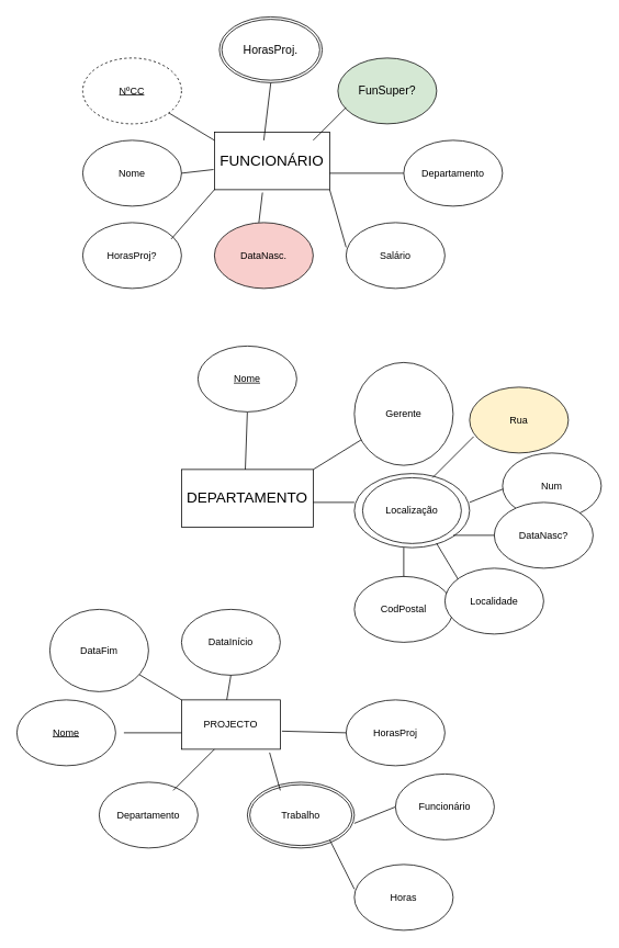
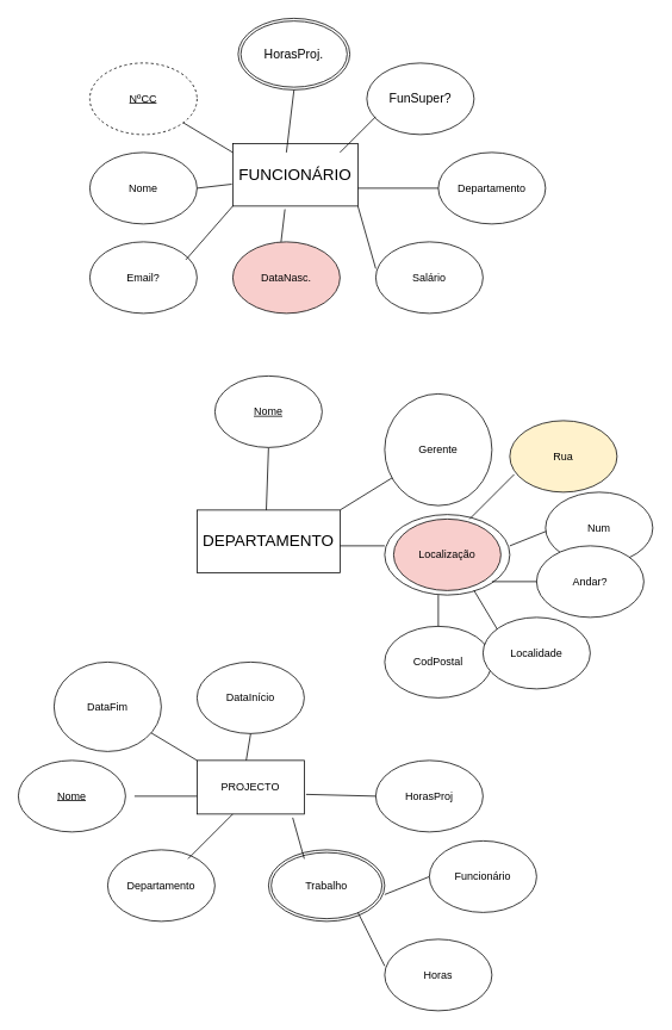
  <mxCell id="0" />
  <mxCell id="1" parent="0" />
  <mxCell id="2" value="" style="ellipse;whiteSpace=wrap;html=1;" vertex="1" parent="1"><mxGeometry x="430" y="575" width="140" height="90" as="geometry" /></mxCell>
  <mxCell id="3" value="&lt;font style=&quot;font-size: 18px;&quot;&gt;FUNCIONÁRIO&lt;/font&gt;" style="rounded=0;whiteSpace=wrap;html=1;" vertex="1" parent="1"><mxGeometry x="260" y="160" width="140" height="70" as="geometry" /></mxCell>
  <mxCell id="4" value="&lt;u&gt;NºCC&lt;/u&gt;" style="ellipse;whiteSpace=wrap;html=1;dashed=1;" vertex="1" parent="1"><mxGeometry x="100" y="70" width="120" height="80" as="geometry" /></mxCell>
  <mxCell id="5" value="Nome" style="ellipse;whiteSpace=wrap;html=1;" vertex="1" parent="1"><mxGeometry x="100" y="170" width="120" height="80" as="geometry" /></mxCell>
- <mxCell id="6" value="HorasProj?" style="ellipse;whiteSpace=wrap;html=1;" vertex="1" parent="1"><mxGeometry x="100" y="270" width="120" height="80" as="geometry" /></mxCell>
+ <mxCell id="6" value="Email?" style="ellipse;whiteSpace=wrap;html=1;" vertex="1" parent="1"><mxGeometry x="100" y="270" width="120" height="80" as="geometry" /></mxCell>
  <mxCell id="7" value="DataNasc." style="ellipse;whiteSpace=wrap;html=1;fillColor=#f8cecc;" vertex="1" parent="1"><mxGeometry x="260" y="270" width="120" height="80" as="geometry" /></mxCell>
  <mxCell id="8" value="Salário" style="ellipse;whiteSpace=wrap;html=1;" vertex="1" parent="1"><mxGeometry x="420" y="270" width="120" height="80" as="geometry" /></mxCell>
  <mxCell id="9" value="&lt;font style=&quot;font-size: 14px;&quot;&gt;HorasP&lt;span style=&quot;background-color: transparent; color: light-dark(rgb(0, 0, 0), rgb(255, 255, 255));&quot;&gt;roj.&lt;/span&gt;&lt;/font&gt;" style="ellipse;shape=doubleEllipse;margin=3;whiteSpace=wrap;html=1;align=center;" vertex="1" parent="1"><mxGeometry x="266" y="20" width="125" height="80" as="geometry" /></mxCell>
- <mxCell id="10" value="&lt;font style=&quot;font-size: 14px;&quot;&gt;FunSuper?&lt;/font&gt;" style="ellipse;whiteSpace=wrap;html=1;fillColor=#d5e8d4;" vertex="1" parent="1"><mxGeometry x="410" y="70" width="120" height="80" as="geometry" /></mxCell>
+ <mxCell id="10" value="&lt;font style=&quot;font-size: 14px;&quot;&gt;FunSuper?&lt;/font&gt;" style="ellipse;whiteSpace=wrap;html=1;" vertex="1" parent="1"><mxGeometry x="410" y="70" width="120" height="80" as="geometry" /></mxCell>
  <mxCell id="11" value="" style="endArrow=none;html=1;rounded=0;" edge="1" parent="1" target="4"><mxGeometry width="50" height="50" relative="1" as="geometry"><mxPoint x="260" y="170" as="sourcePoint" /><mxPoint x="310" y="120" as="targetPoint" /></mxGeometry></mxCell>
  <mxCell id="12" value="" style="endArrow=none;html=1;rounded=0;entryX=0.5;entryY=1;entryDx=0;entryDy=0;" edge="1" parent="1" target="9"><mxGeometry width="50" height="50" relative="1" as="geometry"><mxPoint x="320" y="170" as="sourcePoint" /><mxPoint x="370" y="120" as="targetPoint" /></mxGeometry></mxCell>
  <mxCell id="13" value="" style="endArrow=none;html=1;rounded=0;" edge="1" parent="1"><mxGeometry width="50" height="50" relative="1" as="geometry"><mxPoint x="380" y="170" as="sourcePoint" /><mxPoint x="420" y="130" as="targetPoint" /></mxGeometry></mxCell>
  <mxCell id="14" value="" style="endArrow=none;html=1;rounded=0;entryX=1;entryY=1;entryDx=0;entryDy=0;" edge="1" parent="1" target="3"><mxGeometry width="50" height="50" relative="1" as="geometry"><mxPoint x="420" y="300" as="sourcePoint" /><mxPoint x="470" y="250" as="targetPoint" /></mxGeometry></mxCell>
  <mxCell id="15" value="" style="endArrow=none;html=1;rounded=0;entryX=0.417;entryY=1.05;entryDx=0;entryDy=0;entryPerimeter=0;" edge="1" parent="1" target="3"><mxGeometry width="50" height="50" relative="1" as="geometry"><mxPoint x="314" y="270" as="sourcePoint" /><mxPoint x="364" y="220" as="targetPoint" /></mxGeometry></mxCell>
  <mxCell id="16" value="" style="endArrow=none;html=1;rounded=0;entryX=0;entryY=1;entryDx=0;entryDy=0;" edge="1" parent="1" target="3"><mxGeometry width="50" height="50" relative="1" as="geometry"><mxPoint x="207.5" y="290" as="sourcePoint" /><mxPoint x="257.5" y="240" as="targetPoint" /></mxGeometry></mxCell>
  <mxCell id="17" value="" style="endArrow=none;html=1;rounded=0;entryX=-0.008;entryY=0.65;entryDx=0;entryDy=0;entryPerimeter=0;" edge="1" parent="1" target="3"><mxGeometry width="50" height="50" relative="1" as="geometry"><mxPoint x="220" y="210" as="sourcePoint" /><mxPoint x="270" y="160" as="targetPoint" /></mxGeometry></mxCell>
  <mxCell id="18" value="&lt;font style=&quot;font-size: 18px;&quot;&gt;DEPARTAMENTO&lt;/font&gt;" style="rounded=0;whiteSpace=wrap;html=1;" vertex="1" parent="1"><mxGeometry x="220" y="570" width="160" height="70" as="geometry" /></mxCell>
  <mxCell id="19" value="" style="endArrow=none;html=1;rounded=0;" edge="1" parent="1"><mxGeometry width="50" height="50" relative="1" as="geometry"><mxPoint x="400" y="210" as="sourcePoint" /><mxPoint x="490" y="210" as="targetPoint" /></mxGeometry></mxCell>
  <mxCell id="20" value="Departamento" style="ellipse;whiteSpace=wrap;html=1;" vertex="1" parent="1"><mxGeometry x="490" y="170" width="120" height="80" as="geometry" /></mxCell>
  <mxCell id="21" value="" style="endArrow=none;html=1;rounded=0;" edge="1" parent="1"><mxGeometry width="50" height="50" relative="1" as="geometry"><mxPoint x="297.5" y="570" as="sourcePoint" /><mxPoint x="300" y="500" as="targetPoint" /></mxGeometry></mxCell>
  <mxCell id="22" value="&lt;u&gt;Nome&lt;/u&gt;" style="ellipse;whiteSpace=wrap;html=1;" vertex="1" parent="1"><mxGeometry x="240" y="420" width="120" height="80" as="geometry" /></mxCell>
  <mxCell id="23" value="Gerente" style="ellipse;whiteSpace=wrap;html=1;" vertex="1" parent="1"><mxGeometry x="430" y="440" width="120" height="125" as="geometry" /></mxCell>
- <mxCell id="24" value="Localização" style="ellipse;whiteSpace=wrap;html=1;" vertex="1" parent="1"><mxGeometry x="440" y="580" width="120" height="80" as="geometry" /></mxCell>
+ <mxCell id="24" value="Localização" style="ellipse;whiteSpace=wrap;html=1;fillColor=#f8cecc;" vertex="1" parent="1"><mxGeometry x="440" y="580" width="120" height="80" as="geometry" /></mxCell>
  <mxCell id="25" value="" style="endArrow=none;html=1;rounded=0;" edge="1" parent="1" target="23"><mxGeometry width="50" height="50" relative="1" as="geometry"><mxPoint x="380" y="570" as="sourcePoint" /><mxPoint x="430" y="520" as="targetPoint" /></mxGeometry></mxCell>
  <mxCell id="26" value="" style="endArrow=none;html=1;rounded=0;" edge="1" parent="1"><mxGeometry width="50" height="50" relative="1" as="geometry"><mxPoint x="380" y="610" as="sourcePoint" /><mxPoint x="430" y="610" as="targetPoint" /></mxGeometry></mxCell>
  <mxCell id="27" value="" style="endArrow=none;html=1;rounded=0;" edge="1" parent="1"><mxGeometry width="50" height="50" relative="1" as="geometry"><mxPoint x="550" y="650" as="sourcePoint" /><mxPoint x="610" y="650" as="targetPoint" /></mxGeometry></mxCell>
  <mxCell id="28" value="" style="endArrow=none;html=1;rounded=0;" edge="1" parent="1"><mxGeometry width="50" height="50" relative="1" as="geometry"><mxPoint x="570" y="610" as="sourcePoint" /><mxPoint x="620" y="590" as="targetPoint" /></mxGeometry></mxCell>
  <mxCell id="29" value="" style="endArrow=none;html=1;rounded=0;" edge="1" parent="1"><mxGeometry width="50" height="50" relative="1" as="geometry"><mxPoint x="525" y="580" as="sourcePoint" /><mxPoint x="575" y="530" as="targetPoint" /></mxGeometry></mxCell>
  <mxCell id="30" value="Rua" style="ellipse;whiteSpace=wrap;html=1;fillColor=#fff2cc;" vertex="1" parent="1"><mxGeometry x="570" y="470" width="120" height="80" as="geometry" /></mxCell>
  <mxCell id="31" value="Num" style="ellipse;whiteSpace=wrap;html=1;" vertex="1" parent="1"><mxGeometry x="610" y="550" width="120" height="80" as="geometry" /></mxCell>
- <mxCell id="32" value="DataNasc?" style="ellipse;whiteSpace=wrap;html=1;" vertex="1" parent="1"><mxGeometry x="600" y="610" width="120" height="80" as="geometry" /></mxCell>
+ <mxCell id="32" value="Andar?" style="ellipse;whiteSpace=wrap;html=1;" vertex="1" parent="1"><mxGeometry x="600" y="610" width="120" height="80" as="geometry" /></mxCell>
  <mxCell id="33" value="" style="endArrow=none;html=1;rounded=0;" edge="1" parent="1"><mxGeometry width="50" height="50" relative="1" as="geometry"><mxPoint x="490" y="665" as="sourcePoint" /><mxPoint x="490" y="710" as="targetPoint" /></mxGeometry></mxCell>
  <mxCell id="34" value="" style="endArrow=none;html=1;rounded=0;" edge="1" parent="1"><mxGeometry width="50" height="50" relative="1" as="geometry"><mxPoint x="560" y="710" as="sourcePoint" /><mxPoint x="530" y="660" as="targetPoint" /></mxGeometry></mxCell>
  <mxCell id="35" value="CodPostal" style="ellipse;whiteSpace=wrap;html=1;" vertex="1" parent="1"><mxGeometry x="430" y="700" width="120" height="80" as="geometry" /></mxCell>
  <mxCell id="36" value="Localidade" style="ellipse;whiteSpace=wrap;html=1;" vertex="1" parent="1"><mxGeometry x="540" y="690" width="120" height="80" as="geometry" /></mxCell>
  <mxCell id="37" value="PROJECTO" style="rounded=0;whiteSpace=wrap;html=1;" vertex="1" parent="1"><mxGeometry x="220" y="850" width="120" height="60" as="geometry" /></mxCell>
  <mxCell id="38" value="&lt;u&gt;Nome&lt;/u&gt;" style="ellipse;whiteSpace=wrap;html=1;" vertex="1" parent="1"><mxGeometry x="20" y="850" width="120" height="80" as="geometry" /></mxCell>
  <mxCell id="39" value="DataInício" style="ellipse;whiteSpace=wrap;html=1;" vertex="1" parent="1"><mxGeometry x="220" y="740" width="120" height="80" as="geometry" /></mxCell>
  <mxCell id="40" value="Departamento" style="ellipse;whiteSpace=wrap;html=1;" vertex="1" parent="1"><mxGeometry x="120" y="950" width="120" height="80" as="geometry" /></mxCell>
  <mxCell id="41" value="DataFim" style="ellipse;whiteSpace=wrap;html=1;" vertex="1" parent="1"><mxGeometry x="60" y="740" width="120" height="100" as="geometry" /></mxCell>
  <mxCell id="42" value="HorasProj" style="ellipse;whiteSpace=wrap;html=1;" vertex="1" parent="1"><mxGeometry x="420" y="850" width="120" height="80" as="geometry" /></mxCell>
  <mxCell id="43" value="Trabalho" style="ellipse;shape=doubleEllipse;margin=3;whiteSpace=wrap;html=1;align=center;" vertex="1" parent="1"><mxGeometry x="300" y="950" width="130" height="80" as="geometry" /></mxCell>
  <mxCell id="44" value="" style="endArrow=none;html=1;rounded=0;entryX=0.5;entryY=1;entryDx=0;entryDy=0;" edge="1" parent="1" target="39"><mxGeometry width="50" height="50" relative="1" as="geometry"><mxPoint x="275" y="850" as="sourcePoint" /><mxPoint x="325" y="800" as="targetPoint" /></mxGeometry></mxCell>
  <mxCell id="45" value="" style="endArrow=none;html=1;rounded=0;" edge="1" parent="1" target="41"><mxGeometry width="50" height="50" relative="1" as="geometry"><mxPoint x="220" y="850" as="sourcePoint" /><mxPoint x="270" y="800" as="targetPoint" /></mxGeometry></mxCell>
  <mxCell id="46" value="" style="endArrow=none;html=1;rounded=0;" edge="1" parent="1"><mxGeometry width="50" height="50" relative="1" as="geometry"><mxPoint x="220" y="890" as="sourcePoint" /><mxPoint x="150" y="890" as="targetPoint" /></mxGeometry></mxCell>
  <mxCell id="47" value="" style="endArrow=none;html=1;rounded=0;" edge="1" parent="1"><mxGeometry width="50" height="50" relative="1" as="geometry"><mxPoint x="210" y="960" as="sourcePoint" /><mxPoint x="260" y="910" as="targetPoint" /></mxGeometry></mxCell>
  <mxCell id="48" value="" style="endArrow=none;html=1;rounded=0;entryX=0.892;entryY=1.067;entryDx=0;entryDy=0;entryPerimeter=0;" edge="1" parent="1" target="37"><mxGeometry width="50" height="50" relative="1" as="geometry"><mxPoint x="340" y="960" as="sourcePoint" /><mxPoint x="390" y="910" as="targetPoint" /></mxGeometry></mxCell>
  <mxCell id="49" value="" style="endArrow=none;html=1;rounded=0;entryX=1.017;entryY=0.633;entryDx=0;entryDy=0;entryPerimeter=0;" edge="1" parent="1" target="37"><mxGeometry width="50" height="50" relative="1" as="geometry"><mxPoint x="420" y="890" as="sourcePoint" /><mxPoint x="470" y="840" as="targetPoint" /></mxGeometry></mxCell>
  <mxCell id="50" value="" style="endArrow=none;html=1;rounded=0;" edge="1" parent="1"><mxGeometry width="50" height="50" relative="1" as="geometry"><mxPoint x="430" y="1080" as="sourcePoint" /><mxPoint x="400" y="1020" as="targetPoint" /></mxGeometry></mxCell>
  <mxCell id="51" value="" style="endArrow=none;html=1;rounded=0;" edge="1" parent="1"><mxGeometry width="50" height="50" relative="1" as="geometry"><mxPoint x="430" y="1000" as="sourcePoint" /><mxPoint x="480" y="980" as="targetPoint" /></mxGeometry></mxCell>
  <mxCell id="52" value="Horas" style="ellipse;whiteSpace=wrap;html=1;" vertex="1" parent="1"><mxGeometry x="430" y="1050" width="120" height="80" as="geometry" /></mxCell>
  <mxCell id="53" value="Funcionário" style="ellipse;whiteSpace=wrap;html=1;" vertex="1" parent="1"><mxGeometry x="480" y="940" width="120" height="80" as="geometry" /></mxCell>
